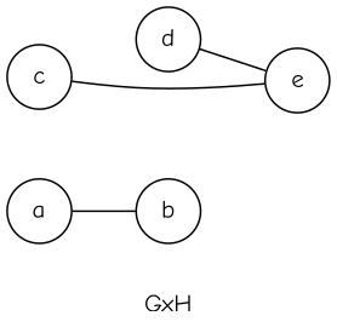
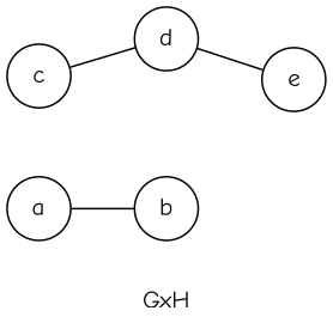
  graph {
    fontname="Comic Neue"
    label=GxH
    rankdir=LR
    splines=true
    node [fontname="Comic Neue" shape=circle]
    edge [fontname="Comic Neue"]
    a
    b
    c
    d
    e
    a -- b
-   c -- e
+   c -- d
    d -- e
  }
